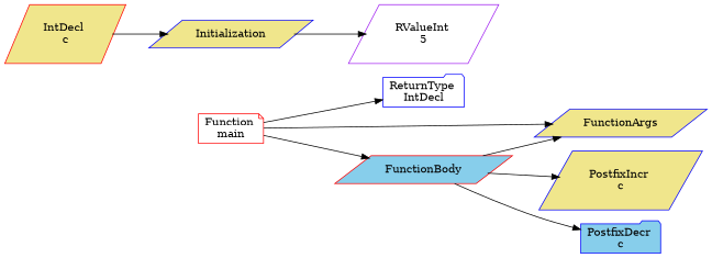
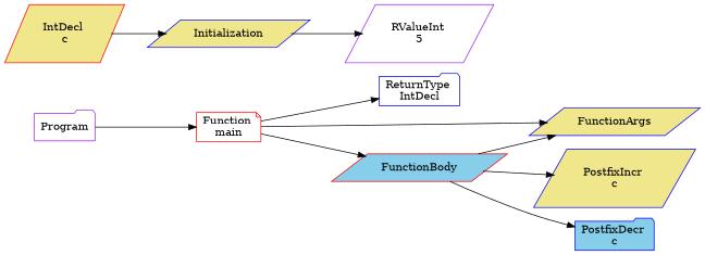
  digraph {
    rankdir=LR
    node [color=blue fillcolor=white shape=parallelogram style=filled]
+   n1 [color=purple label=Program shape=folder]
    n2 [color=red label="Function \nmain" shape=note]
    n3 [label="ReturnType \nIntDecl" shape=folder]
    n4 [fillcolor=khaki label=FunctionArgs]
    n5 [color=red fillcolor=skyblue label=FunctionBody]
    n6 [fillcolor=khaki label="PostfixIncr \nc"]
    n7 [fillcolor=skyblue label="PostfixDecr \nc" shape=folder]
    n8 [color=red fillcolor=khaki label="IntDecl \nc"]
    n9 [fillcolor=khaki label=Initialization]
    n10 [color=purple label="RValueInt \n5"]
+   n1 -> n2
    n2 -> n3
    n2 -> n4
    n2 -> n5
    n5 -> n4
    n5 -> n6
    n5 -> n7
    n8 -> n9
    n9 -> n10
  }
